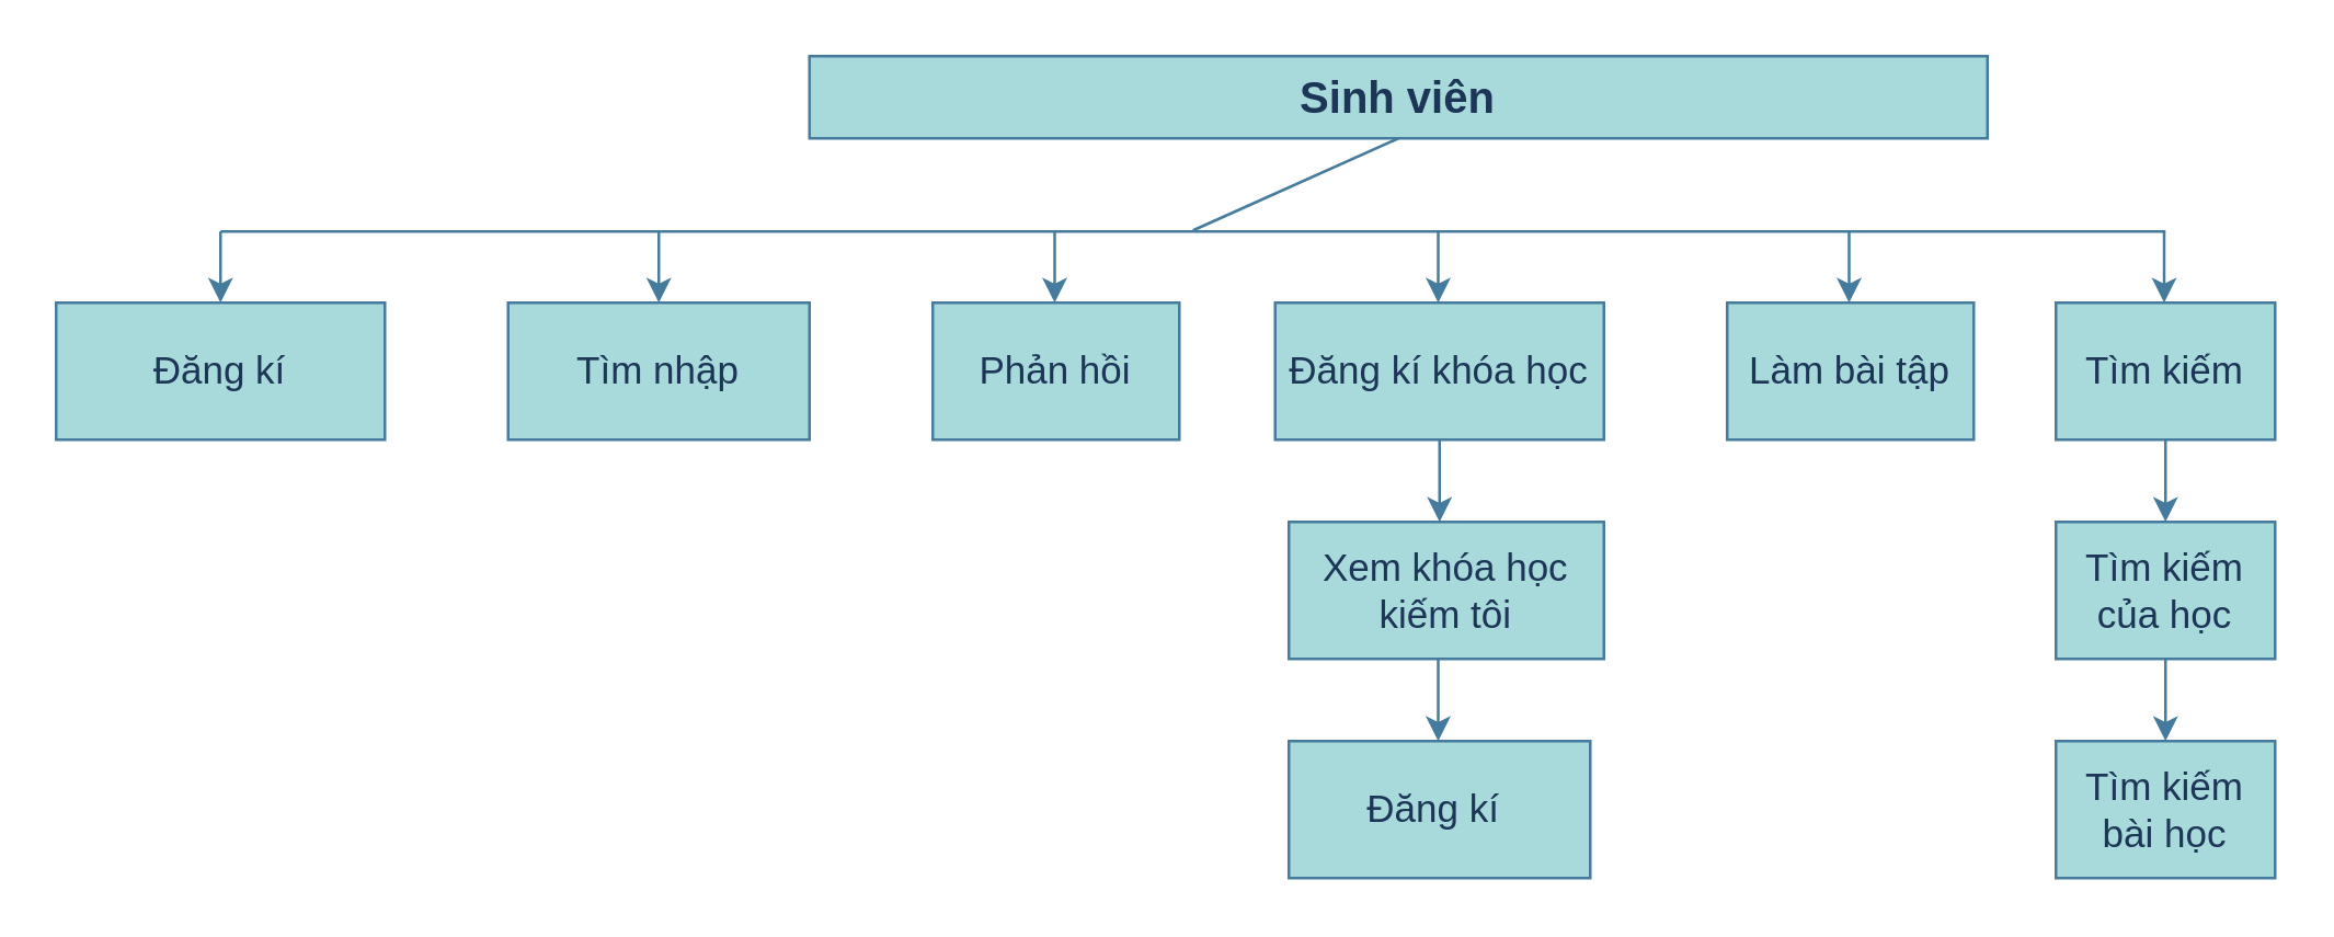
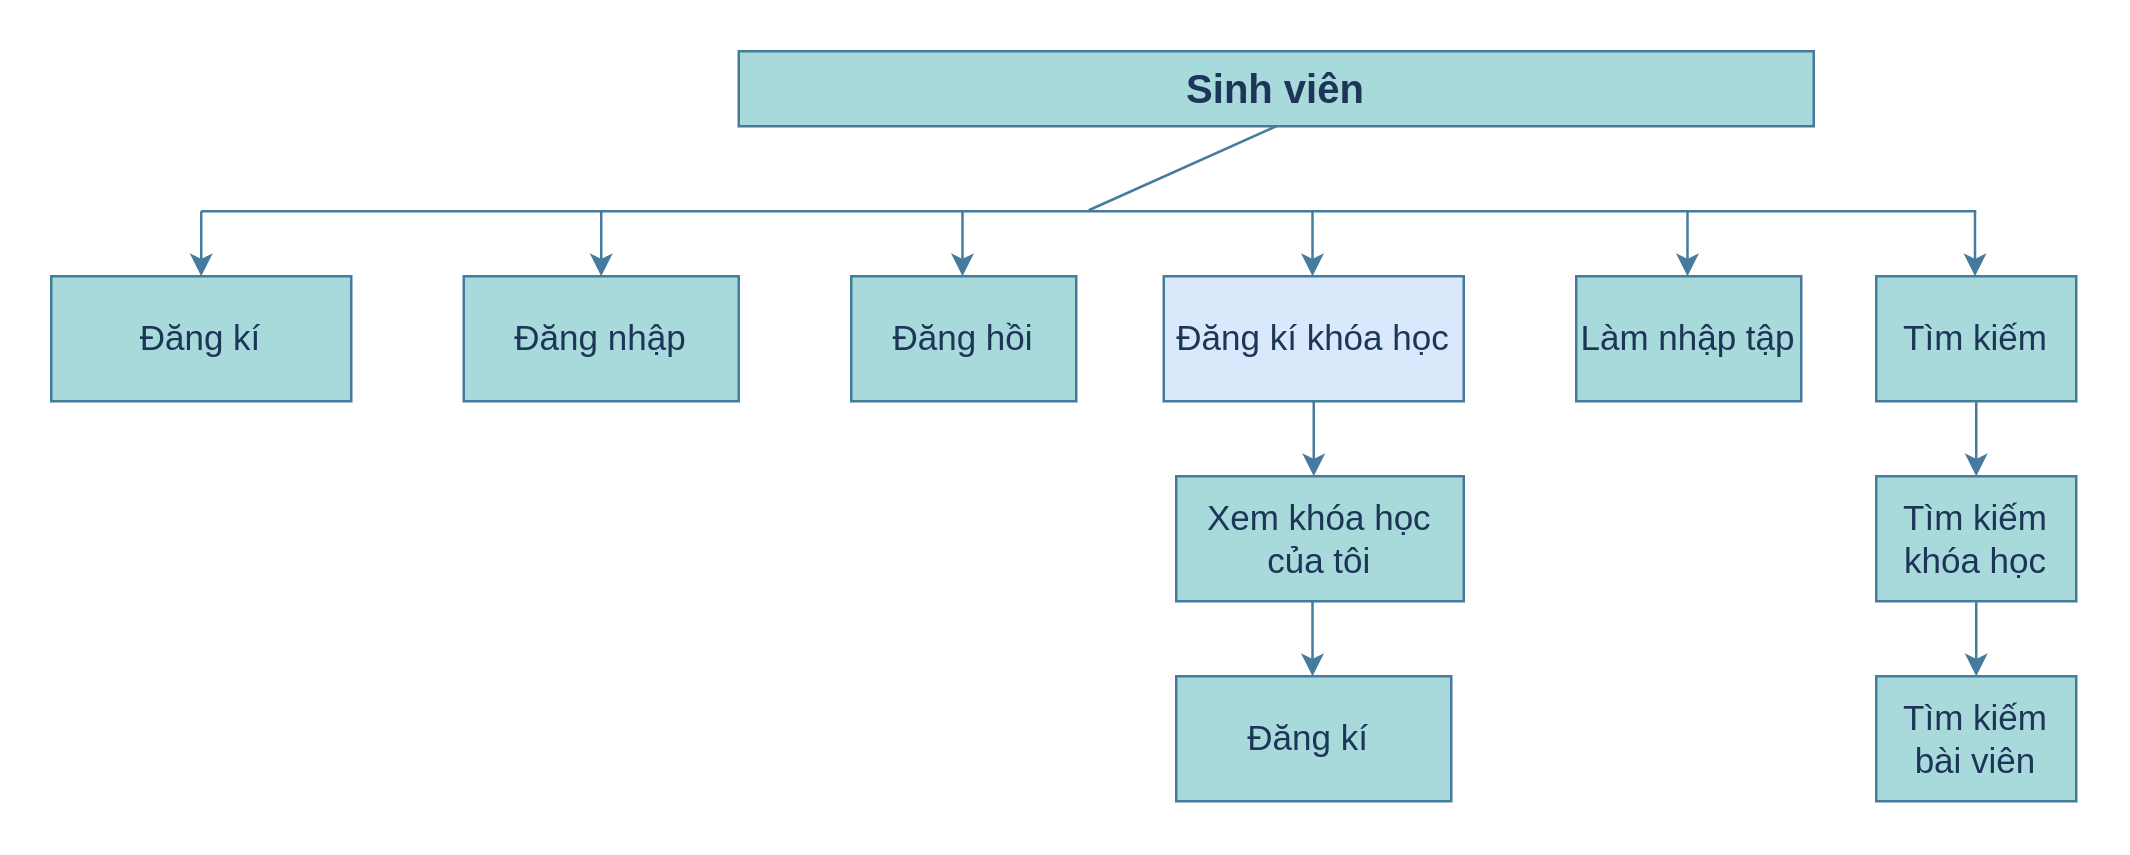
  <mxCell id="0" />
  <mxCell id="1" parent="0" />
  <mxCell id="2" value="&lt;span style=&quot;font-size: 16px&quot;&gt;&lt;b&gt;Sinh viên&lt;/b&gt;&lt;/span&gt;" style="rounded=0;whiteSpace=wrap;html=1;fillColor=#A8DADC;strokeColor=#457B9D;fontColor=#1D3557;" parent="1" vertex="1"><mxGeometry x="295" y="20" width="430" height="30" as="geometry" /></mxCell>
  <mxCell id="3" value="&lt;span style=&quot;font-size: 14px&quot;&gt;Đăng kí&lt;/span&gt;" style="rounded=0;whiteSpace=wrap;html=1;fillColor=#A8DADC;strokeColor=#457B9D;fontColor=#1D3557;" parent="1" vertex="1"><mxGeometry x="20" y="110" width="120" height="50" as="geometry" /></mxCell>
- <mxCell id="4" value="&lt;span style=&quot;font-size: 14px&quot;&gt;Tìm nhập&lt;/span&gt;" style="rounded=0;whiteSpace=wrap;html=1;fillColor=#A8DADC;strokeColor=#457B9D;fontColor=#1D3557;" parent="1" vertex="1"><mxGeometry x="185" y="110" width="110" height="50" as="geometry" /></mxCell>
- <mxCell id="5" value="&lt;font style=&quot;font-size: 14px&quot;&gt;Phản hồi&lt;/font&gt;" style="rounded=0;whiteSpace=wrap;html=1;fillColor=#A8DADC;strokeColor=#457B9D;fontColor=#1D3557;" parent="1" vertex="1"><mxGeometry x="340" y="110" width="90" height="50" as="geometry" /></mxCell>
- <mxCell id="6" value="&lt;span style=&quot;font-size: 14px&quot;&gt;Đăng kí khóa học&lt;/span&gt;" style="rounded=0;whiteSpace=wrap;html=1;fillColor=#A8DADC;strokeColor=#457B9D;fontColor=#1D3557;" parent="1" vertex="1"><mxGeometry x="465" y="110" width="120" height="50" as="geometry" /></mxCell>
- <mxCell id="7" value="&lt;font style=&quot;font-size: 14px&quot;&gt;Làm bài tập&lt;/font&gt;" style="rounded=0;whiteSpace=wrap;html=1;fillColor=#A8DADC;strokeColor=#457B9D;fontColor=#1D3557;" parent="1" vertex="1"><mxGeometry x="630" y="110" width="90" height="50" as="geometry" /></mxCell>
+ <mxCell id="4" value="&lt;span style=&quot;font-size: 14px&quot;&gt;Đăng nhập&lt;/span&gt;" style="rounded=0;whiteSpace=wrap;html=1;fillColor=#A8DADC;strokeColor=#457B9D;fontColor=#1D3557;" parent="1" vertex="1"><mxGeometry x="185" y="110" width="110" height="50" as="geometry" /></mxCell>
+ <mxCell id="5" value="&lt;font style=&quot;font-size: 14px&quot;&gt;Đăng hồi&lt;/font&gt;" style="rounded=0;whiteSpace=wrap;html=1;fillColor=#A8DADC;strokeColor=#457B9D;fontColor=#1D3557;" parent="1" vertex="1"><mxGeometry x="340" y="110" width="90" height="50" as="geometry" /></mxCell>
+ <mxCell id="6" value="&lt;span style=&quot;font-size: 14px&quot;&gt;Đăng kí khóa học&lt;/span&gt;" style="rounded=0;whiteSpace=wrap;html=1;fillColor=#dae8fc;strokeColor=#457B9D;fontColor=#1D3557;" parent="1" vertex="1"><mxGeometry x="465" y="110" width="120" height="50" as="geometry" /></mxCell>
+ <mxCell id="7" value="&lt;font style=&quot;font-size: 14px&quot;&gt;Làm nhập tập&lt;/font&gt;" style="rounded=0;whiteSpace=wrap;html=1;fillColor=#A8DADC;strokeColor=#457B9D;fontColor=#1D3557;" parent="1" vertex="1"><mxGeometry x="630" y="110" width="90" height="50" as="geometry" /></mxCell>
  <mxCell id="8" style="edgeStyle=none;rounded=0;orthogonalLoop=1;jettySize=auto;html=1;exitX=1;exitY=0.5;exitDx=0;exitDy=0;fontSize=14;endSize=8;labelBackgroundColor=#F1FAEE;strokeColor=#457B9D;fontColor=#1D3557;" parent="1" edge="1"><mxGeometry relative="1" as="geometry"><mxPoint x="320" y="220" as="sourcePoint" /><mxPoint x="320" y="220" as="targetPoint" /></mxGeometry></mxCell>
  <mxCell id="9" style="edgeStyle=none;rounded=0;orthogonalLoop=1;jettySize=auto;html=1;exitX=0.5;exitY=1;exitDx=0;exitDy=0;fontSize=14;endSize=8;labelBackgroundColor=#F1FAEE;strokeColor=#457B9D;fontColor=#1D3557;" parent="1" edge="1"><mxGeometry relative="1" as="geometry"><mxPoint x="630" y="240" as="sourcePoint" /><mxPoint x="630" y="240" as="targetPoint" /></mxGeometry></mxCell>
  <mxCell id="10" style="edgeStyle=none;rounded=0;orthogonalLoop=1;jettySize=auto;html=1;exitX=0.75;exitY=1;exitDx=0;exitDy=0;fontSize=14;endSize=8;labelBackgroundColor=#F1FAEE;strokeColor=#457B9D;fontColor=#1D3557;" parent="1" edge="1"><mxGeometry relative="1" as="geometry"><mxPoint x="655" y="320" as="sourcePoint" /><mxPoint x="655" y="320" as="targetPoint" /></mxGeometry></mxCell>
  <mxCell id="11" style="edgeStyle=none;rounded=0;orthogonalLoop=1;jettySize=auto;html=1;exitX=0.5;exitY=1;exitDx=0;exitDy=0;fontSize=14;endSize=8;labelBackgroundColor=#F1FAEE;strokeColor=#457B9D;fontColor=#1D3557;" parent="1" source="7" target="7" edge="1"><mxGeometry relative="1" as="geometry" /></mxCell>
  <mxCell id="12" value="" style="line;strokeWidth=1;fillColor=none;align=left;verticalAlign=middle;spacingTop=-1;spacingLeft=3;spacingRight=3;rotatable=0;labelPosition=right;points=[];portConstraint=eastwest;fontSize=14;labelBackgroundColor=#F1FAEE;strokeColor=#457B9D;fontColor=#1D3557;" parent="1" vertex="1"><mxGeometry x="80" y="80" width="710" height="8" as="geometry" /></mxCell>
  <mxCell id="13" value="" style="endArrow=none;html=1;rounded=0;fontSize=14;targetPerimeterSpacing=1;startArrow=classic;startFill=1;labelBackgroundColor=#F1FAEE;strokeColor=#457B9D;fontColor=#1D3557;" parent="1" source="3" edge="1"><mxGeometry width="50" height="50" relative="1" as="geometry"><mxPoint x="450" y="240" as="sourcePoint" /><mxPoint x="80" y="84" as="targetPoint" /></mxGeometry></mxCell>
  <mxCell id="14" value="" style="endArrow=none;html=1;rounded=0;fontSize=14;endSize=8;startArrow=classic;startFill=1;labelBackgroundColor=#F1FAEE;strokeColor=#457B9D;fontColor=#1D3557;" parent="1" edge="1"><mxGeometry width="50" height="50" relative="1" as="geometry"><mxPoint x="240" y="110" as="sourcePoint" /><mxPoint x="240" y="84" as="targetPoint" /></mxGeometry></mxCell>
  <mxCell id="15" value="" style="endArrow=none;html=1;rounded=0;fontSize=14;endSize=8;startArrow=classic;startFill=1;labelBackgroundColor=#F1FAEE;strokeColor=#457B9D;fontColor=#1D3557;" parent="1" edge="1"><mxGeometry width="50" height="50" relative="1" as="geometry"><mxPoint x="384.5" y="110" as="sourcePoint" /><mxPoint x="384.5" y="84" as="targetPoint" /></mxGeometry></mxCell>
  <mxCell id="16" value="" style="endArrow=none;html=1;rounded=0;fontSize=14;endSize=8;startArrow=classic;startFill=1;labelBackgroundColor=#F1FAEE;strokeColor=#457B9D;fontColor=#1D3557;" parent="1" edge="1"><mxGeometry width="50" height="50" relative="1" as="geometry"><mxPoint x="524.5" y="110" as="sourcePoint" /><mxPoint x="524.5" y="84" as="targetPoint" /></mxGeometry></mxCell>
  <mxCell id="17" value="" style="endArrow=none;html=1;rounded=0;fontSize=14;endSize=8;startArrow=classic;startFill=1;labelBackgroundColor=#F1FAEE;strokeColor=#457B9D;fontColor=#1D3557;" parent="1" edge="1"><mxGeometry width="50" height="50" relative="1" as="geometry"><mxPoint x="789.5" y="110" as="sourcePoint" /><mxPoint x="789.5" y="84" as="targetPoint" /></mxGeometry></mxCell>
  <mxCell id="18" value="&lt;span style=&quot;font-size: 14px&quot;&gt;Tìm kiếm&lt;/span&gt;" style="rounded=0;whiteSpace=wrap;html=1;fillColor=#A8DADC;strokeColor=#457B9D;fontColor=#1D3557;" parent="1" vertex="1"><mxGeometry x="750" y="110" width="80" height="50" as="geometry" /></mxCell>
  <mxCell id="19" value="" style="endArrow=none;html=1;rounded=0;fontSize=14;endSize=8;startArrow=classic;startFill=1;labelBackgroundColor=#F1FAEE;strokeColor=#457B9D;fontColor=#1D3557;" parent="1" edge="1"><mxGeometry width="50" height="50" relative="1" as="geometry"><mxPoint x="674.5" y="110" as="sourcePoint" /><mxPoint x="674.5" y="84" as="targetPoint" /></mxGeometry></mxCell>
- <mxCell id="20" value="&lt;span style=&quot;font-size: 14px&quot;&gt;Xem khóa học kiếm tôi&lt;/span&gt;" style="rounded=0;whiteSpace=wrap;html=1;fillColor=#A8DADC;strokeColor=#457B9D;fontColor=#1D3557;" parent="1" vertex="1"><mxGeometry x="470" y="190" width="115" height="50" as="geometry" /></mxCell>
+ <mxCell id="20" value="&lt;span style=&quot;font-size: 14px&quot;&gt;Xem khóa học của tôi&lt;/span&gt;" style="rounded=0;whiteSpace=wrap;html=1;fillColor=#A8DADC;strokeColor=#457B9D;fontColor=#1D3557;" parent="1" vertex="1"><mxGeometry x="470" y="190" width="115" height="50" as="geometry" /></mxCell>
  <mxCell id="21" value="&lt;span style=&quot;font-size: 14px&quot;&gt;Đăng kí&amp;nbsp;&lt;/span&gt;" style="rounded=0;whiteSpace=wrap;html=1;fillColor=#A8DADC;strokeColor=#457B9D;fontColor=#1D3557;" parent="1" vertex="1"><mxGeometry x="470" y="270" width="110" height="50" as="geometry" /></mxCell>
  <mxCell id="22" value="" style="endArrow=classic;html=1;rounded=0;fontSize=14;targetPerimeterSpacing=1;exitX=0.5;exitY=1;exitDx=0;exitDy=0;labelBackgroundColor=#F1FAEE;strokeColor=#457B9D;fontColor=#1D3557;" parent="1" source="6" edge="1"><mxGeometry width="50" height="50" relative="1" as="geometry"><mxPoint x="450" y="300" as="sourcePoint" /><mxPoint x="525" y="190" as="targetPoint" /></mxGeometry></mxCell>
  <mxCell id="23" value="" style="endArrow=classic;html=1;rounded=0;fontSize=14;targetPerimeterSpacing=1;exitX=0.5;exitY=1;exitDx=0;exitDy=0;labelBackgroundColor=#F1FAEE;strokeColor=#457B9D;fontColor=#1D3557;" parent="1" edge="1"><mxGeometry width="50" height="50" relative="1" as="geometry"><mxPoint x="524.5" y="240" as="sourcePoint" /><mxPoint x="524.5" y="270" as="targetPoint" /></mxGeometry></mxCell>
- <mxCell id="24" value="&lt;span style=&quot;font-size: 14px&quot;&gt;Tìm kiếm của học&lt;/span&gt;" style="rounded=0;whiteSpace=wrap;html=1;fillColor=#A8DADC;strokeColor=#457B9D;fontColor=#1D3557;" parent="1" vertex="1"><mxGeometry x="750" y="190" width="80" height="50" as="geometry" /></mxCell>
- <mxCell id="25" value="&lt;span style=&quot;font-size: 14px&quot;&gt;Tìm kiếm bài học&lt;/span&gt;" style="rounded=0;whiteSpace=wrap;html=1;fillColor=#A8DADC;strokeColor=#457B9D;fontColor=#1D3557;" parent="1" vertex="1"><mxGeometry x="750" y="270" width="80" height="50" as="geometry" /></mxCell>
+ <mxCell id="24" value="&lt;span style=&quot;font-size: 14px&quot;&gt;Tìm kiếm khóa học&lt;/span&gt;" style="rounded=0;whiteSpace=wrap;html=1;fillColor=#A8DADC;strokeColor=#457B9D;fontColor=#1D3557;" parent="1" vertex="1"><mxGeometry x="750" y="190" width="80" height="50" as="geometry" /></mxCell>
+ <mxCell id="25" value="&lt;span style=&quot;font-size: 14px&quot;&gt;Tìm kiếm bài viên&lt;/span&gt;" style="rounded=0;whiteSpace=wrap;html=1;fillColor=#A8DADC;strokeColor=#457B9D;fontColor=#1D3557;" parent="1" vertex="1"><mxGeometry x="750" y="270" width="80" height="50" as="geometry" /></mxCell>
  <mxCell id="26" value="" style="endArrow=classic;html=1;rounded=0;fontSize=14;targetPerimeterSpacing=1;exitX=0.5;exitY=1;exitDx=0;exitDy=0;labelBackgroundColor=#F1FAEE;strokeColor=#457B9D;fontColor=#1D3557;" parent="1" edge="1"><mxGeometry width="50" height="50" relative="1" as="geometry"><mxPoint x="790" y="160" as="sourcePoint" /><mxPoint x="790" y="190" as="targetPoint" /></mxGeometry></mxCell>
  <mxCell id="27" value="" style="endArrow=classic;html=1;rounded=0;fontSize=14;targetPerimeterSpacing=1;exitX=0.5;exitY=1;exitDx=0;exitDy=0;labelBackgroundColor=#F1FAEE;strokeColor=#457B9D;fontColor=#1D3557;" parent="1" edge="1"><mxGeometry width="50" height="50" relative="1" as="geometry"><mxPoint x="790" y="240" as="sourcePoint" /><mxPoint x="790" y="270" as="targetPoint" /></mxGeometry></mxCell>
  <mxCell id="28" value="" style="endArrow=none;html=1;rounded=0;labelBackgroundColor=#F1FAEE;fontFamily=Helvetica;fontSize=13;fontColor=#1D3557;targetPerimeterSpacing=1;strokeColor=#457B9D;shape=connector;jumpSize=5;exitX=0.5;exitY=0.45;exitDx=0;exitDy=0;exitPerimeter=0;entryX=0.5;entryY=1;entryDx=0;entryDy=0;" parent="1" source="12" target="2" edge="1"><mxGeometry width="50" height="50" relative="1" as="geometry"><mxPoint x="585" y="80" as="sourcePoint" /><mxPoint x="585" y="10" as="targetPoint" /></mxGeometry></mxCell>
